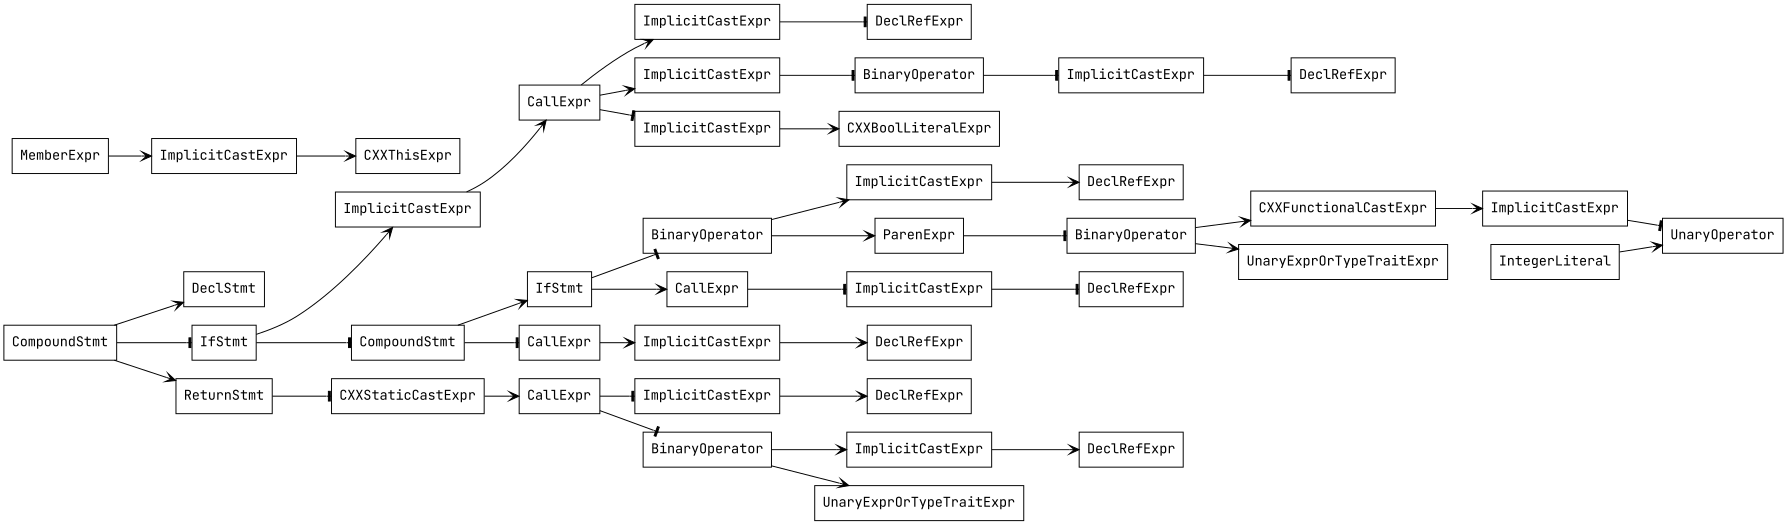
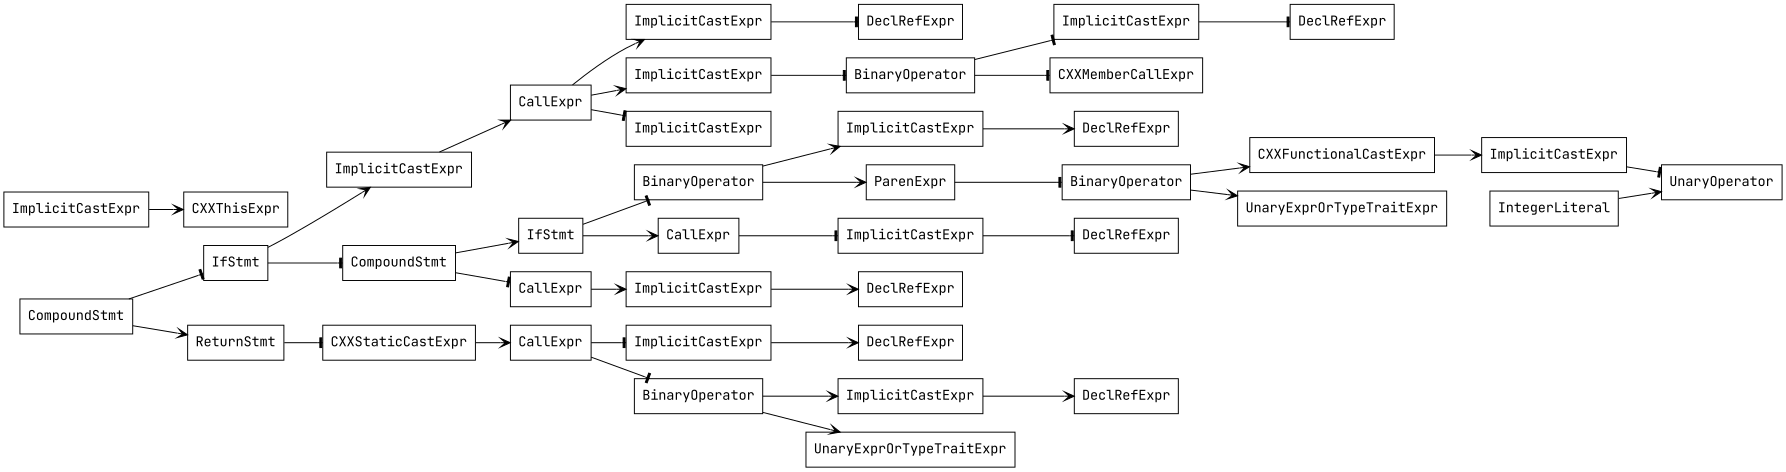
  digraph {
    fontname="JetBrains Mono"
    rankdir=LR
    node [fontname="JetBrains Mono" shape=record]
    edge [arrowhead=vee fontname="JetBrains Mono"]
    n1 [label="{CompoundStmt}"]
-   n2 [label="{DeclStmt}"]
    n3 [label="{IfStmt}"]
    n4 [label="{ReturnStmt}"]
    n5 [label="{ImplicitCastExpr}"]
    n6 [label="{CompoundStmt}"]
    n7 [label="{CXXStaticCastExpr}"]
    n8 [label="{CallExpr}"]
    n9 [label="{IfStmt}"]
    n10 [label="{CallExpr}"]
    n11 [label="{CallExpr}"]
    n12 [label="{ImplicitCastExpr}"]
    n13 [label="{ImplicitCastExpr}"]
    n14 [label="{ImplicitCastExpr}"]
    n15 [label="{BinaryOperator}"]
    n16 [label="{CallExpr}"]
    n17 [label="{ImplicitCastExpr}"]
    n18 [label="{DeclRefExpr}"]
    n19 [label="{BinaryOperator}"]
-   n20 [label="{CXXBoolLiteralExpr}"]
    n21 [label="{ImplicitCastExpr}"]
+   n22 [label="{CXXMemberCallExpr}"]
    n23 [label="{DeclRefExpr}"]
-   n24 [label="{MemberExpr}"]
    n25 [label="{ImplicitCastExpr}"]
    n26 [label="{CXXThisExpr}"]
    n27 [label="{ImplicitCastExpr}"]
    n28 [label="{ParenExpr}"]
    n29 [label="{ImplicitCastExpr}"]
    n30 [label="{DeclRefExpr}"]
    n31 [label="{DeclRefExpr}"]
    n32 [label="{BinaryOperator}"]
    n33 [label="{DeclRefExpr}"]
    n34 [label="{CXXFunctionalCastExpr}"]
    n35 [label="{UnaryExprOrTypeTraitExpr}"]
    n36 [label="{ImplicitCastExpr}"]
    n37 [label="{UnaryOperator}"]
    n38 [label="{IntegerLiteral}"]
    n39 [label="{ImplicitCastExpr}"]
    n40 [label="{BinaryOperator}"]
    n41 [label="{DeclRefExpr}"]
    n42 [label="{ImplicitCastExpr}"]
    n43 [label="{UnaryExprOrTypeTraitExpr}"]
    n44 [label="{DeclRefExpr}"]
-   n1 -> n2
    n1 -> n3 [arrowhead=tee]
    n1 -> n4
    n3 -> n5
    n3 -> n6 [arrowhead=tee]
    n4 -> n7 [arrowhead=tee]
    n5 -> n8
    n6 -> n9
    n6 -> n10 [arrowhead=tee]
    n7 -> n11
    n8 -> n12
    n8 -> n13
    n8 -> n14 [arrowhead=tee]
    n9 -> n15 [arrowhead=tee]
    n9 -> n16
    n10 -> n17
    n11 -> n39 [arrowhead=tee]
    n11 -> n40 [arrowhead=tee]
    n12 -> n18 [arrowhead=tee]
    n13 -> n19 [arrowhead=tee]
-   n14 -> n20
    n15 -> n27
    n15 -> n28
    n16 -> n29 [arrowhead=tee]
    n17 -> n30
    n19 -> n21 [arrowhead=tee]
+   n19 -> n22 [arrowhead=tee]
    n21 -> n23 [arrowhead=tee]
-   n24 -> n25
    n25 -> n26
    n27 -> n31
    n28 -> n32 [arrowhead=tee]
    n29 -> n33 [arrowhead=tee]
    n32 -> n34
    n32 -> n35
    n34 -> n36
    n36 -> n37 [arrowhead=tee]
    n38 -> n37
    n39 -> n41
    n40 -> n42
    n40 -> n43
    n42 -> n44
  }
